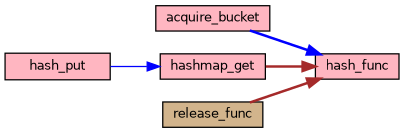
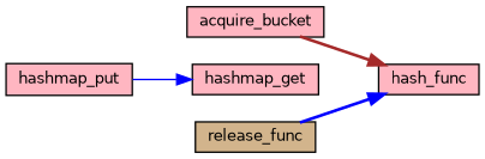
  digraph {
    rankdir=RL
    node [color=black fillcolor=lightpink fontname=Helvetica fontsize=10 shape=record style=filled]
    edge [color=blue dir=back fontname=Helvetica fontsize=10 labelfontname=Helvetica labelfontsize=10 style=bold]
    n1 [fontcolor=black height=0.2 label=hash_func width=0.4]
    n2 [height=0.2 label=acquire_bucket width=0.4]
    n3 [height=0.2 label=hashmap_get width=0.4]
    n4 [fillcolor=tan height=0.2 label=release_func width=0.4]
-   n5 [height=0.2 label=hash_put width=0.4]
-   n1 -> n2
-   n1 -> n3 [color=brown]
-   n1 -> n4 [color=brown]
+   n5 [height=0.2 label=hashmap_put width=0.4]
+   n1 -> n2 [color=brown]
+   n1 -> n4
    n3 -> n5 [style=solid]
  }
